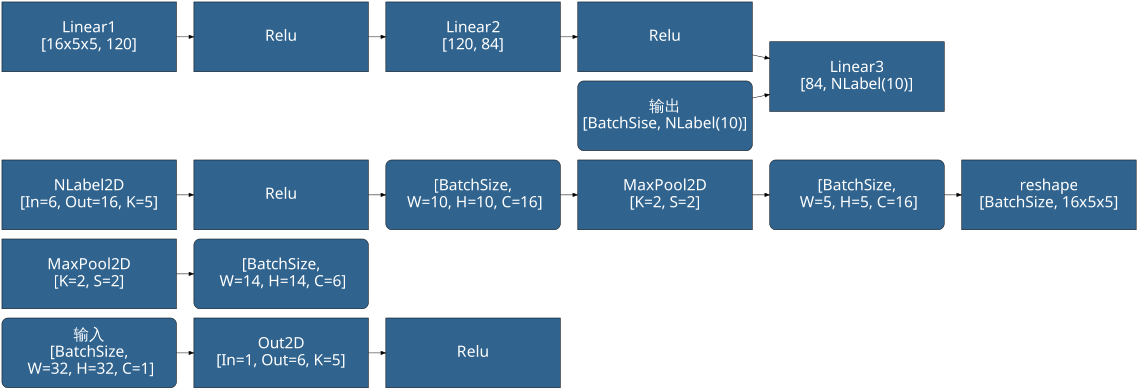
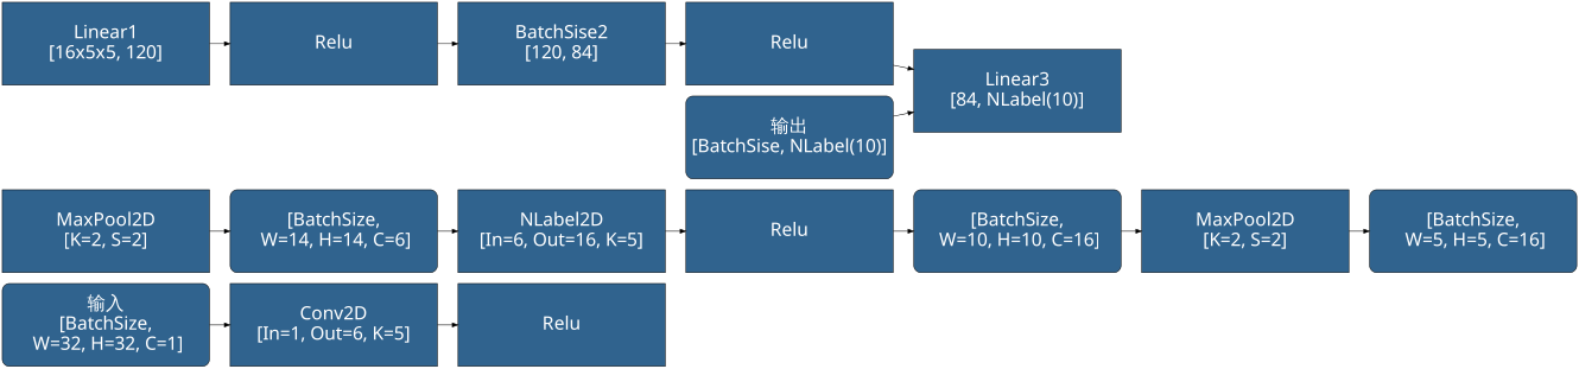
  digraph {
    rankdir=LR
    node [color=Black fillcolor="#30638e" fontcolor=White fontname=SimHei fontsize=32 shape=box style=filled]
    n1 [height=2 label="输入\n[BatchSize,\n W=32, H=32, C=1]" shape=Mrecord width=5]
-   n2 [height=2 label="Out2D\n[In=1, Out=6, K=5]" width=5]
+   n2 [height=2 label="Conv2D\n[In=1, Out=6, K=5]" width=5]
    n3 [height=2 label=Relu width=5]
    n4 [height=2 label="MaxPool2D\n[K=2, S=2]" width=5]
    n5 [height=2 label="[BatchSize,\n W=14, H=14, C=6]" shape=Mrecord width=5]
    n6 [height=2 label="NLabel2D\n[In=6, Out=16, K=5]" width=5]
    n7 [height=2 label=Relu width=5]
    n8 [height=2 label="[BatchSize,\n W=10, H=10, C=16]" shape=Mrecord width=5]
    n9 [height=2 label="MaxPool2D\n[K=2, S=2]" width=5]
    n10 [height=2 label="[BatchSize,\n W=5, H=5, C=16]" shape=Mrecord width=5]
-   n11 [height=2 label="reshape\n[BatchSize, 16x5x5]" width=5]
    n12 [height=2 label="Linear1\n[16x5x5, 120]" width=5]
    n13 [height=2 label=Relu width=5]
-   n14 [height=2 label="Linear2\n[120, 84]" width=5]
+   n14 [height=2 label="BatchSise2\n[120, 84]" width=5]
    n15 [height=2 label=Relu width=5]
    n16 [height=2 label="Linear3\n[84, NLabel(10)]" width=5]
    n17 [height=2 label="输出\n[BatchSise, NLabel(10)]" shape=Mrecord width=5]
    n1 -> n2
    n2 -> n3
    n4 -> n5
+   n5 -> n6
    n6 -> n7
    n7 -> n8
    n8 -> n9
    n9 -> n10
-   n10 -> n11
    n12 -> n13
    n13 -> n14
    n14 -> n15
    n15 -> n16
    n17 -> n16
  }
